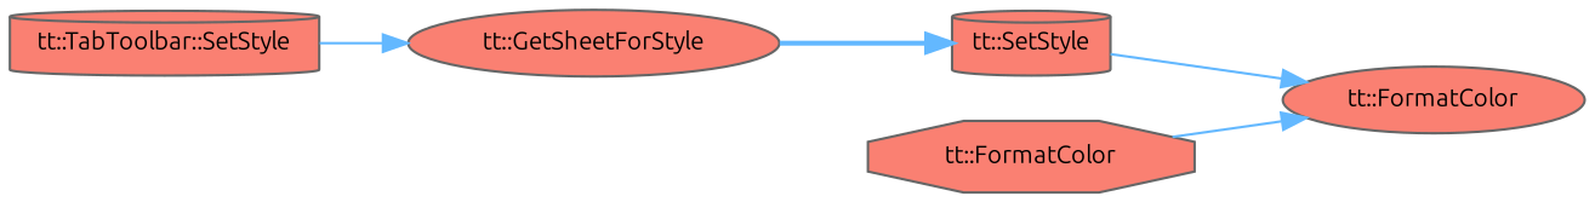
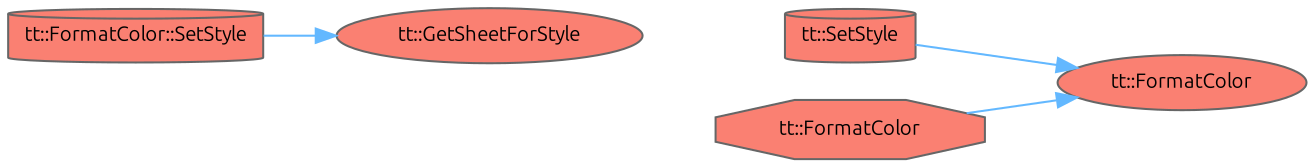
  digraph {
    fontname=Ubuntu
    rankdir=RL
    node [color=grey40 fillcolor=salmon fontname=Ubuntu fontsize=10 shape=ellipse style=filled]
    edge [color=steelblue1 dir=back fontname=Ubuntu fontsize=10 labelfontname=Helvetica labelfontsize=10 style=solid]
    n1 [color=gray40 fontcolor=black height=0.2 label="tt::FormatColor" width=0.4]
    n2 [height=0.2 label="tt::SetStyle" shape=cylinder width=0.4]
    n3 [height=0.2 label="tt::FormatColor" shape=octagon width=0.4]
    n4 [height=0.2 label="tt::GetSheetForStyle" width=0.4]
-   n5 [height=0.2 label="tt::TabToolbar::SetStyle" shape=cylinder width=0.4]
+   n5 [height=0.2 label="tt::FormatColor::SetStyle" shape=cylinder width=0.4]
    n1 -> n2
    n1 -> n3
-   n2 -> n4 [style=bold]
    n4 -> n5
  }
